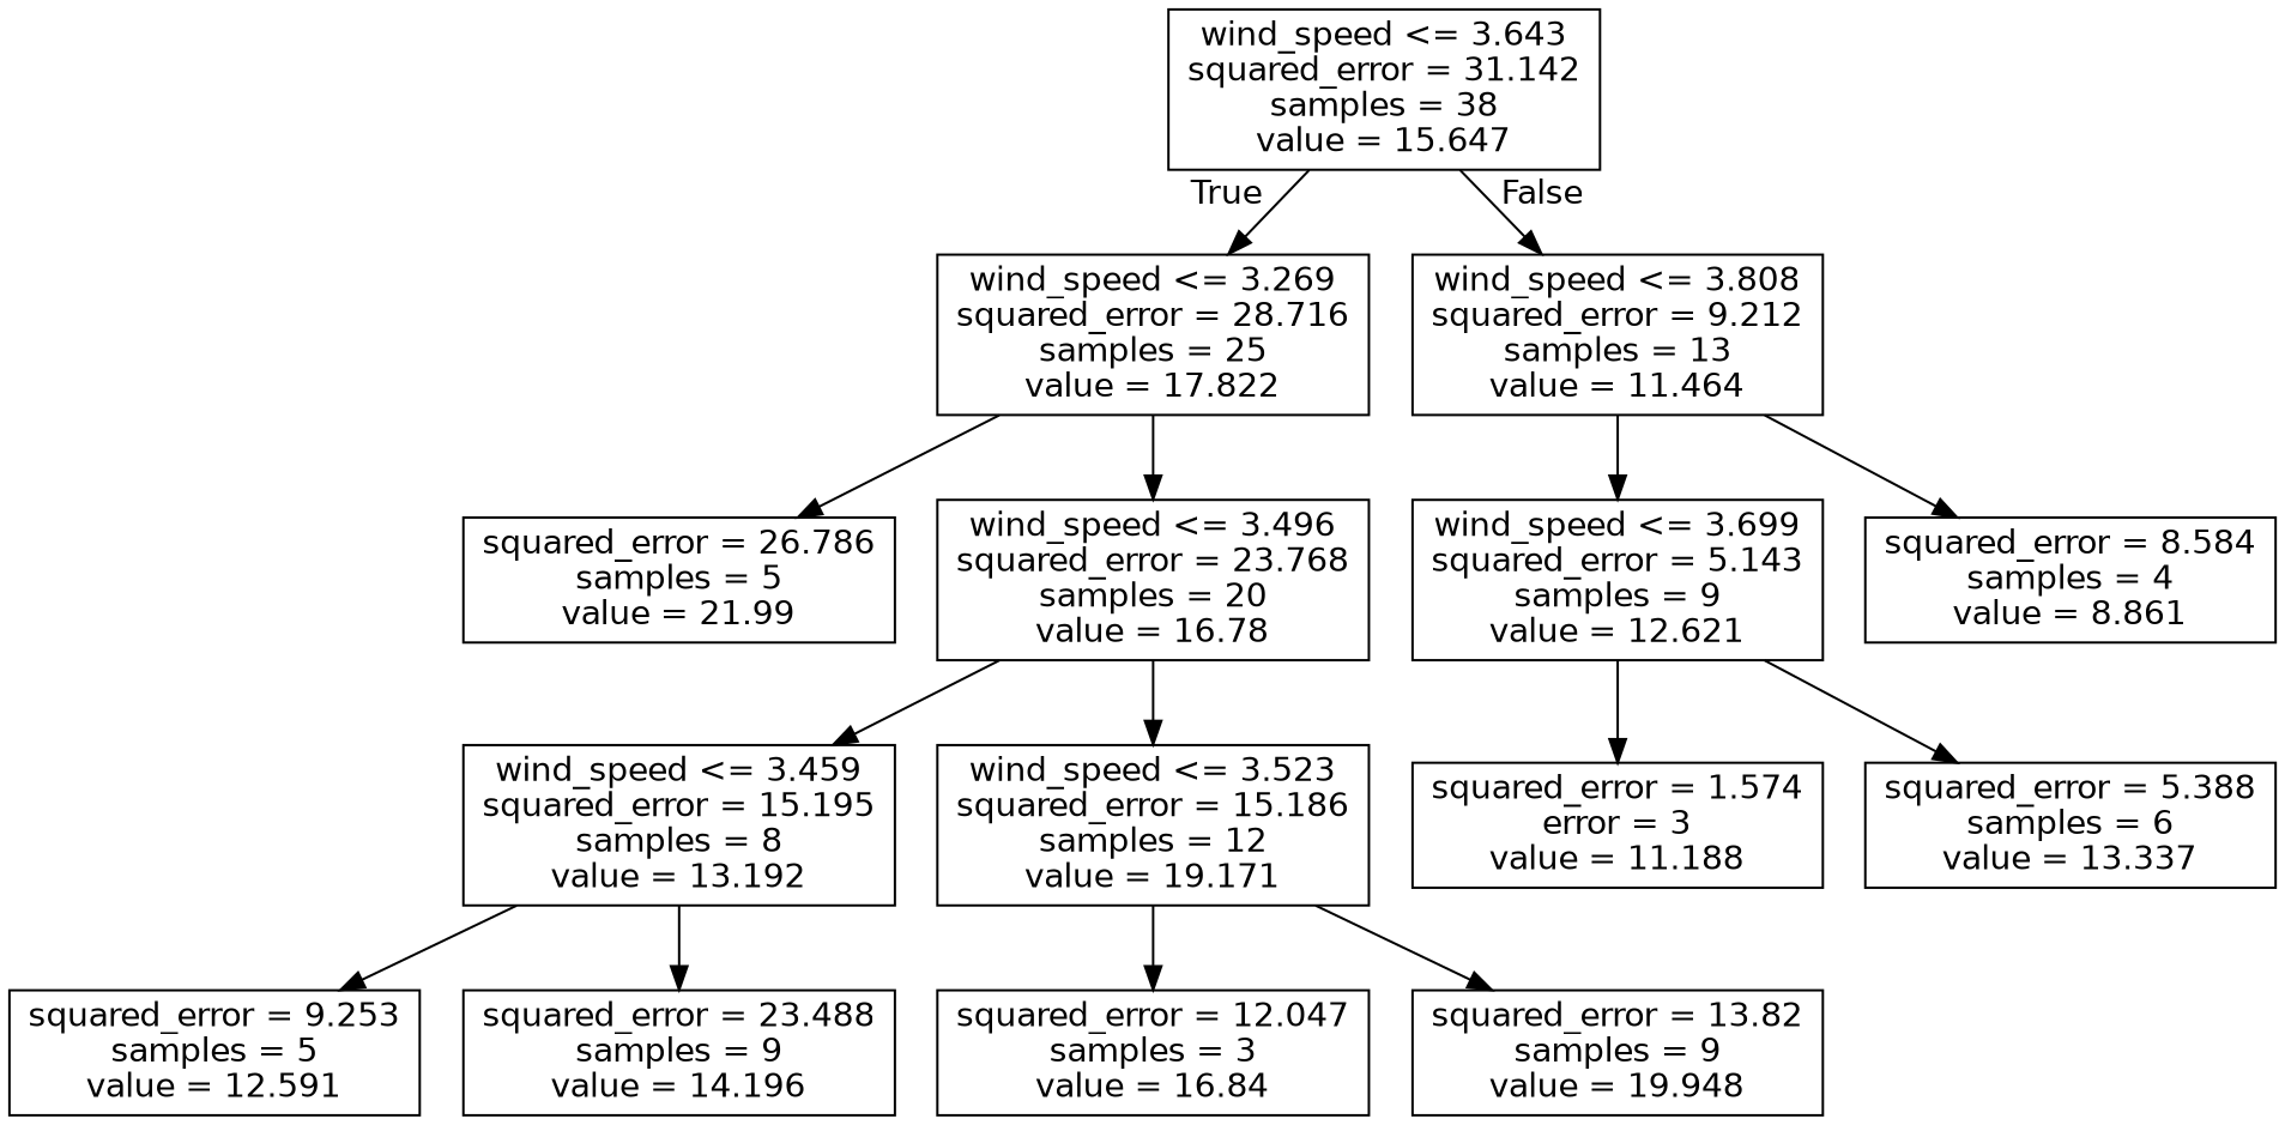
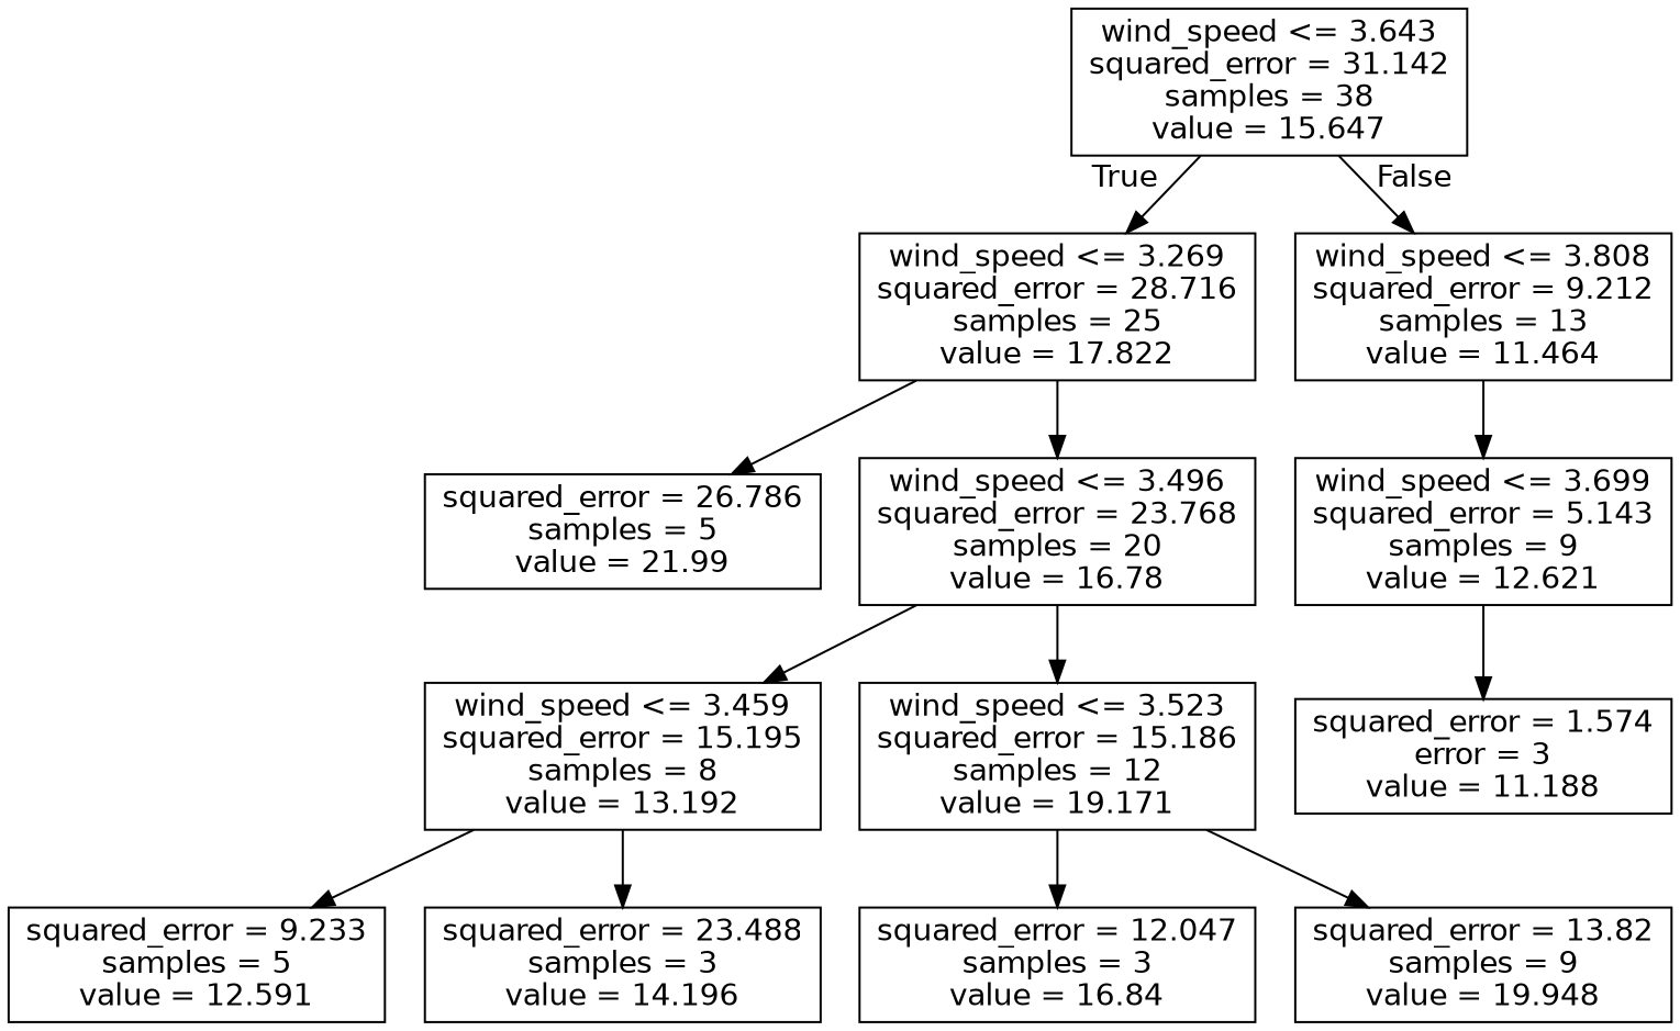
  digraph {
    node [fontname=helvetica shape=box]
    edge [fontname=helvetica]
    n1 [label="wind_speed <= 3.643\nsquared_error = 31.142\nsamples = 38\nvalue = 15.647"]
    n2 [label="wind_speed <= 3.269\nsquared_error = 28.716\nsamples = 25\nvalue = 17.822"]
    n3 [label="wind_speed <= 3.808\nsquared_error = 9.212\nsamples = 13\nvalue = 11.464"]
    n4 [label="squared_error = 26.786\nsamples = 5\nvalue = 21.99"]
    n5 [label="wind_speed <= 3.496\nsquared_error = 23.768\nsamples = 20\nvalue = 16.78"]
    n6 [label="wind_speed <= 3.699\nsquared_error = 5.143\nsamples = 9\nvalue = 12.621"]
-   n7 [label="squared_error = 8.584\nsamples = 4\nvalue = 8.861"]
    n8 [label="wind_speed <= 3.459\nsquared_error = 15.195\nsamples = 8\nvalue = 13.192"]
    n9 [label="wind_speed <= 3.523\nsquared_error = 15.186\nsamples = 12\nvalue = 19.171"]
-   n10 [label="squared_error = 9.253\nsamples = 5\nvalue = 12.591"]
-   n11 [label="squared_error = 23.488\nsamples = 9\nvalue = 14.196"]
+   n10 [label="squared_error = 9.233\nsamples = 5\nvalue = 12.591"]
+   n11 [label="squared_error = 23.488\nsamples = 3\nvalue = 14.196"]
    n12 [label="squared_error = 12.047\nsamples = 3\nvalue = 16.84"]
    n13 [label="squared_error = 13.82\nsamples = 9\nvalue = 19.948"]
    n14 [label="squared_error = 1.574\nerror = 3\nvalue = 11.188"]
-   n15 [label="squared_error = 5.388\nsamples = 6\nvalue = 13.337"]
    n1 -> n2 [headlabel=True labelangle=45 labeldistance=2.5]
    n1 -> n3 [headlabel=False labelangle=-45 labeldistance=2.5]
    n2 -> n4
    n2 -> n5
    n3 -> n6
-   n3 -> n7
    n5 -> n8
    n5 -> n9
    n6 -> n14
-   n6 -> n15
    n8 -> n10
    n8 -> n11
    n9 -> n12
    n9 -> n13
  }
